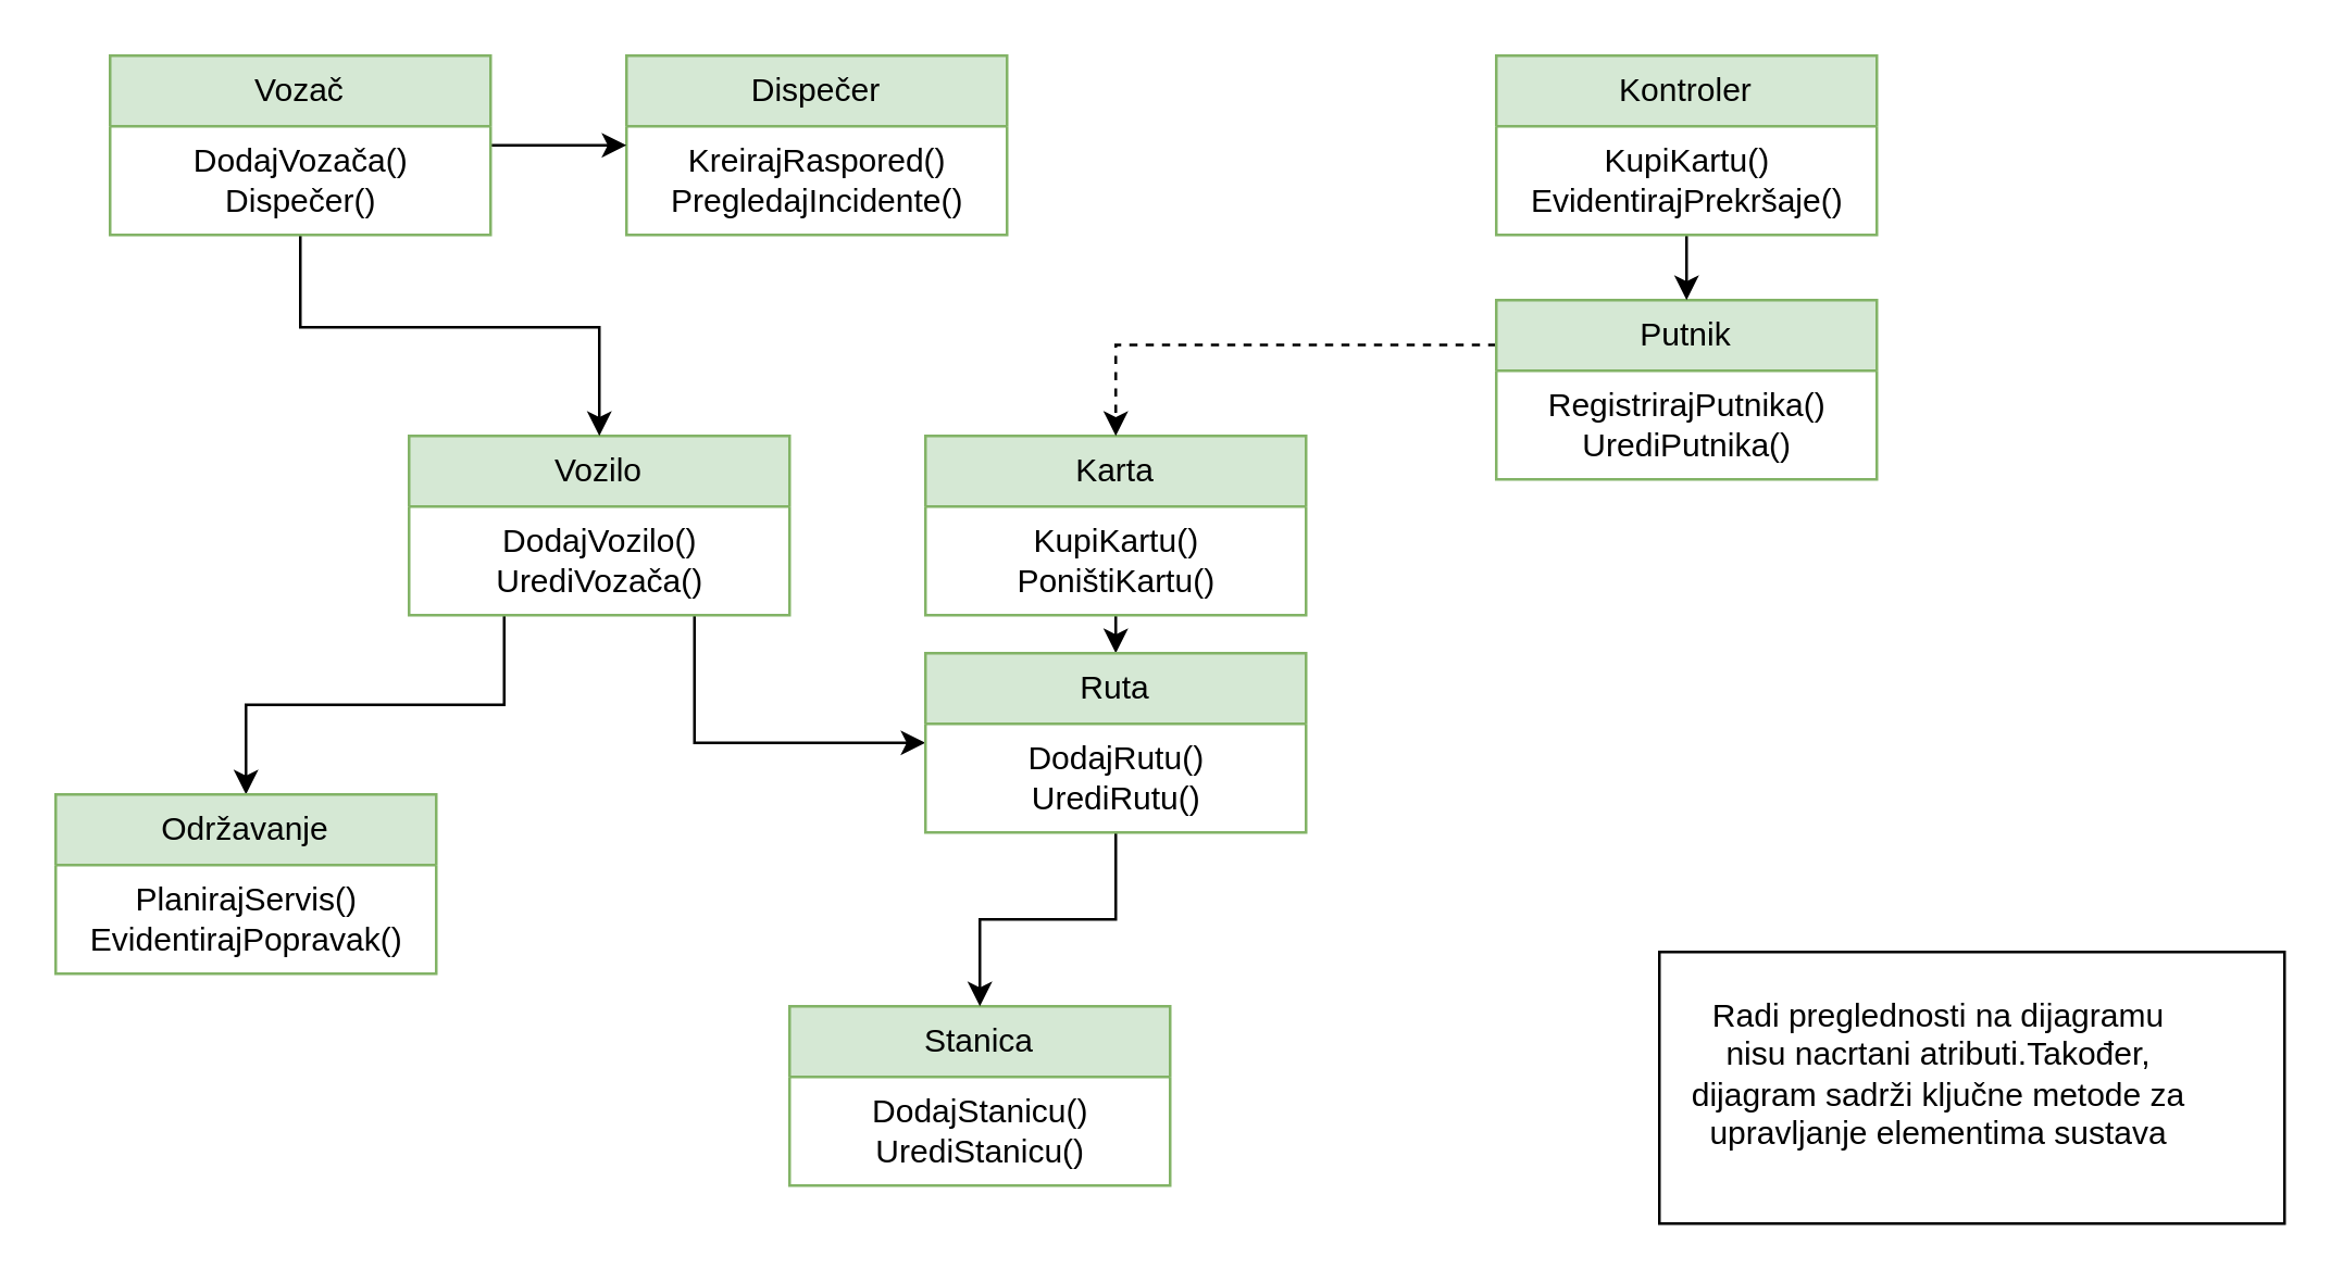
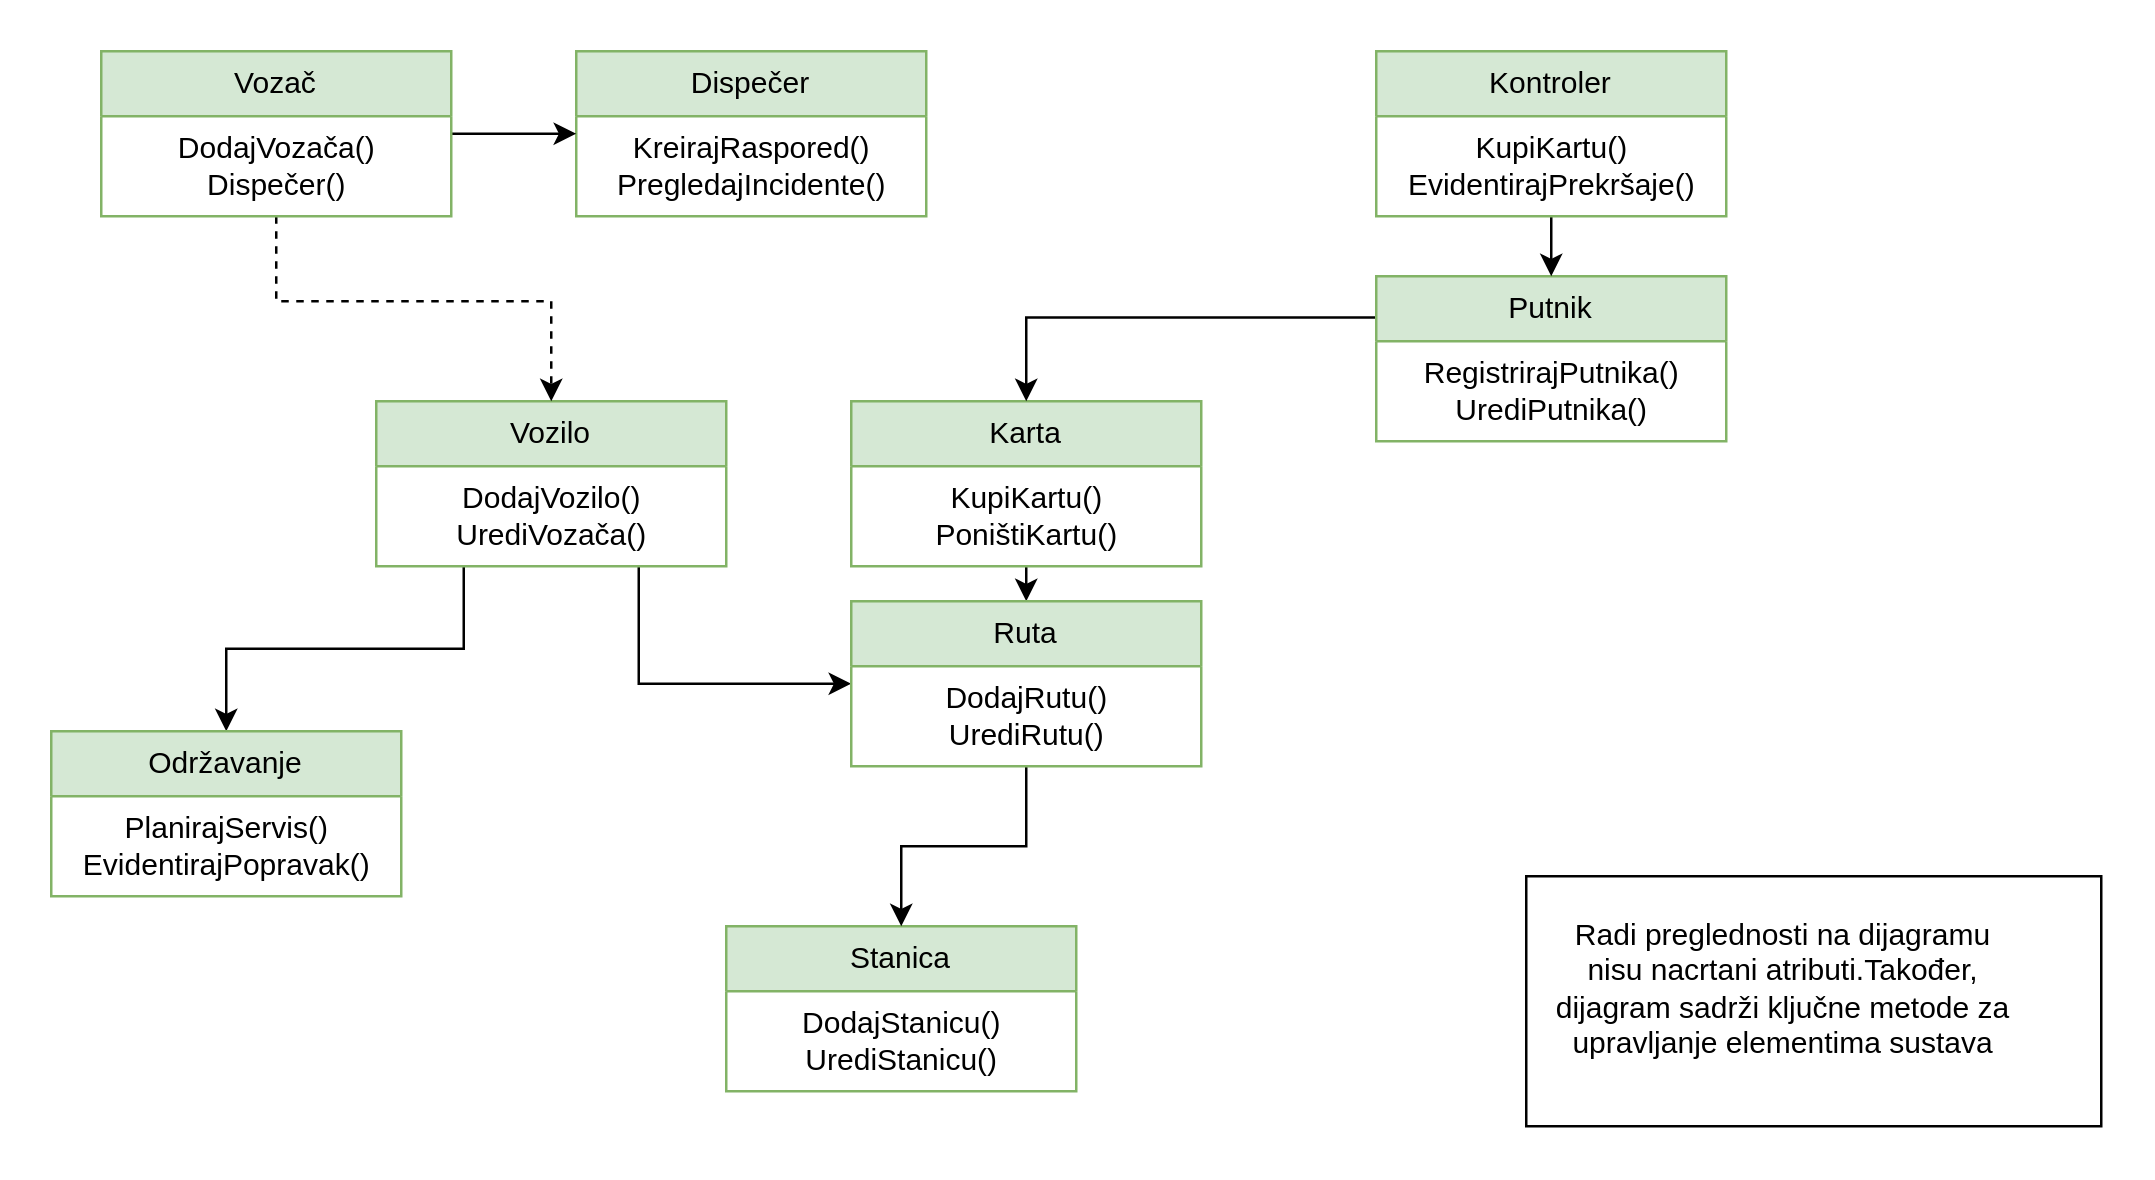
  <mxCell id="0" />
  <mxCell id="1" parent="0" />
  <mxCell id="2" style="edgeStyle=orthogonalEdgeStyle;rounded=0;orthogonalLoop=1;jettySize=auto;html=1;exitX=0.25;exitY=1;exitDx=0;exitDy=0;" edge="1" parent="1" source="4" target="23"><mxGeometry relative="1" as="geometry" /></mxCell>
  <mxCell id="3" style="edgeStyle=orthogonalEdgeStyle;rounded=0;orthogonalLoop=1;jettySize=auto;html=1;exitX=0.75;exitY=1;exitDx=0;exitDy=0;entryX=0;entryY=0.5;entryDx=0;entryDy=0;" edge="1" parent="1" source="4" target="17"><mxGeometry relative="1" as="geometry" /></mxCell>
  <mxCell id="4" value="Vozilo" style="swimlane;fontStyle=0;childLayout=stackLayout;horizontal=1;startSize=26;fillColor=#d5e8d4;horizontalStack=0;resizeParent=1;resizeParentMax=0;resizeLast=0;collapsible=1;marginBottom=0;whiteSpace=wrap;html=1;strokeColor=#82b366;" vertex="1" parent="1"><mxGeometry x="150" y="160" width="140" height="66" as="geometry" /></mxCell>
  <mxCell id="5" value="DodajVozilo()&lt;div&gt;UrediVozača()&lt;/div&gt;" style="text;html=1;align=center;verticalAlign=middle;resizable=0;points=[];autosize=1;strokeColor=none;fillColor=none;" vertex="1" parent="4"><mxGeometry y="26" width="140" height="40" as="geometry" /></mxCell>
  <mxCell id="6" value="Stanica" style="swimlane;fontStyle=0;childLayout=stackLayout;horizontal=1;startSize=26;fillColor=#d5e8d4;horizontalStack=0;resizeParent=1;resizeParentMax=0;resizeLast=0;collapsible=1;marginBottom=0;whiteSpace=wrap;html=1;strokeColor=#82b366;" vertex="1" parent="1"><mxGeometry x="290" y="370" width="140" height="66" as="geometry" /></mxCell>
  <mxCell id="7" value="DodajStanicu()&lt;div&gt;UrediStanicu()&lt;/div&gt;" style="text;html=1;align=center;verticalAlign=middle;resizable=0;points=[];autosize=1;" vertex="1" parent="6"><mxGeometry y="26" width="140" height="40" as="geometry" /></mxCell>
  <mxCell id="8" value="Dispečer" style="swimlane;fontStyle=0;childLayout=stackLayout;horizontal=1;startSize=26;fillColor=#d5e8d4;horizontalStack=0;resizeParent=1;resizeParentMax=0;resizeLast=0;collapsible=1;marginBottom=0;whiteSpace=wrap;html=1;strokeColor=#82b366;" vertex="1" parent="1"><mxGeometry x="230" y="20" width="140" height="66" as="geometry" /></mxCell>
  <mxCell id="9" value="KreirajRaspored()&lt;div&gt;PregledajIncidente()&lt;/div&gt;" style="text;html=1;align=center;verticalAlign=middle;resizable=0;points=[];autosize=1;strokeColor=none;fillColor=none;" vertex="1" parent="8"><mxGeometry y="26" width="140" height="40" as="geometry" /></mxCell>
  <mxCell id="10" style="edgeStyle=orthogonalEdgeStyle;rounded=0;orthogonalLoop=1;jettySize=auto;html=1;exitX=0.5;exitY=1;exitDx=0;exitDy=0;entryX=0.5;entryY=0;entryDx=0;entryDy=0;" edge="1" parent="1" source="11" target="17"><mxGeometry relative="1" as="geometry" /></mxCell>
  <mxCell id="11" value="Karta" style="swimlane;fontStyle=0;childLayout=stackLayout;horizontal=1;startSize=26;fillColor=#d5e8d4;horizontalStack=0;resizeParent=1;resizeParentMax=0;resizeLast=0;collapsible=1;marginBottom=0;whiteSpace=wrap;html=1;strokeColor=#82b366;" vertex="1" parent="1"><mxGeometry x="340" y="160" width="140" height="66" as="geometry" /></mxCell>
  <mxCell id="12" value="KupiKartu()&lt;div&gt;PoništiKartu()&lt;/div&gt;" style="text;html=1;align=center;verticalAlign=middle;resizable=0;points=[];autosize=1;strokeColor=none;fillColor=none;" vertex="1" parent="11"><mxGeometry y="26" width="140" height="40" as="geometry" /></mxCell>
- <mxCell id="13" style="edgeStyle=orthogonalEdgeStyle;rounded=0;orthogonalLoop=1;jettySize=auto;html=1;exitX=0;exitY=0.25;exitDx=0;exitDy=0;entryX=0.5;entryY=0;entryDx=0;entryDy=0;dashed=1;" edge="1" parent="1" source="14" target="11"><mxGeometry relative="1" as="geometry" /></mxCell>
+ <mxCell id="13" style="edgeStyle=orthogonalEdgeStyle;rounded=0;orthogonalLoop=1;jettySize=auto;html=1;exitX=0;exitY=0.25;exitDx=0;exitDy=0;entryX=0.5;entryY=0;entryDx=0;entryDy=0;" edge="1" parent="1" source="14" target="11"><mxGeometry relative="1" as="geometry" /></mxCell>
  <mxCell id="14" value="Putnik" style="swimlane;fontStyle=0;childLayout=stackLayout;horizontal=1;startSize=26;fillColor=#d5e8d4;horizontalStack=0;resizeParent=1;resizeParentMax=0;resizeLast=0;collapsible=1;marginBottom=0;whiteSpace=wrap;html=1;strokeColor=#82b366;" vertex="1" parent="1"><mxGeometry x="550" y="110" width="140" height="66" as="geometry" /></mxCell>
  <mxCell id="15" value="RegistrirajPutnika()&lt;div&gt;UrediPutnika()&lt;/div&gt;" style="text;html=1;align=center;verticalAlign=middle;resizable=0;points=[];autosize=1;strokeColor=none;fillColor=none;" vertex="1" parent="14"><mxGeometry y="26" width="140" height="40" as="geometry" /></mxCell>
  <mxCell id="16" style="edgeStyle=orthogonalEdgeStyle;rounded=0;orthogonalLoop=1;jettySize=auto;html=1;" edge="1" parent="1" source="17" target="6"><mxGeometry relative="1" as="geometry" /></mxCell>
  <mxCell id="17" value="Ruta" style="swimlane;fontStyle=0;childLayout=stackLayout;horizontal=1;startSize=26;fillColor=#d5e8d4;horizontalStack=0;resizeParent=1;resizeParentMax=0;resizeLast=0;collapsible=1;marginBottom=0;whiteSpace=wrap;html=1;strokeColor=#82b366;" vertex="1" parent="1"><mxGeometry x="340" y="240" width="140" height="66" as="geometry" /></mxCell>
  <mxCell id="18" value="DodajRutu()&lt;div&gt;UrediRutu()&lt;/div&gt;" style="text;html=1;align=center;verticalAlign=middle;resizable=0;points=[];autosize=1;strokeColor=none;fillColor=none;" vertex="1" parent="17"><mxGeometry y="26" width="140" height="40" as="geometry" /></mxCell>
- <mxCell id="19" style="edgeStyle=orthogonalEdgeStyle;rounded=0;orthogonalLoop=1;jettySize=auto;html=1;exitX=0.5;exitY=1;exitDx=0;exitDy=0;entryX=0.5;entryY=0;entryDx=0;entryDy=0;" edge="1" parent="1" source="21" target="4"><mxGeometry relative="1" as="geometry"><Array as="points"><mxPoint x="110" y="120" /><mxPoint x="220" y="120" /></Array></mxGeometry></mxCell>
+ <mxCell id="19" style="edgeStyle=orthogonalEdgeStyle;rounded=0;orthogonalLoop=1;jettySize=auto;html=1;exitX=0.5;exitY=1;exitDx=0;exitDy=0;entryX=0.5;entryY=0;entryDx=0;entryDy=0;dashed=1;" edge="1" parent="1" source="21" target="4"><mxGeometry relative="1" as="geometry"><Array as="points"><mxPoint x="110" y="120" /><mxPoint x="220" y="120" /></Array></mxGeometry></mxCell>
  <mxCell id="20" style="edgeStyle=orthogonalEdgeStyle;rounded=0;orthogonalLoop=1;jettySize=auto;html=1;entryX=0;entryY=0.5;entryDx=0;entryDy=0;" edge="1" parent="1" source="21" target="8"><mxGeometry relative="1" as="geometry" /></mxCell>
  <mxCell id="21" value="Vozač" style="swimlane;fontStyle=0;childLayout=stackLayout;horizontal=1;startSize=26;fillColor=#d5e8d4;horizontalStack=0;resizeParent=1;resizeParentMax=0;resizeLast=0;collapsible=1;marginBottom=0;whiteSpace=wrap;html=1;strokeColor=#82b366;" vertex="1" parent="1"><mxGeometry x="40" y="20" width="140" height="66" as="geometry" /></mxCell>
  <mxCell id="22" value="DodajVozača()&lt;div&gt;Dispečer()&lt;/div&gt;" style="text;html=1;align=center;verticalAlign=middle;resizable=0;points=[];autosize=1;fillColor=none;" vertex="1" parent="21"><mxGeometry y="26" width="140" height="40" as="geometry" /></mxCell>
  <mxCell id="23" value="Održavanje" style="swimlane;fontStyle=0;childLayout=stackLayout;horizontal=1;startSize=26;fillColor=#d5e8d4;horizontalStack=0;resizeParent=1;resizeParentMax=0;resizeLast=0;collapsible=1;marginBottom=0;whiteSpace=wrap;html=1;strokeColor=#82b366;" vertex="1" parent="1"><mxGeometry x="20" y="292" width="140" height="66" as="geometry" /></mxCell>
  <mxCell id="24" value="PlanirajServis()&lt;div&gt;EvidentirajPopravak()&lt;/div&gt;" style="text;html=1;align=center;verticalAlign=middle;resizable=0;points=[];autosize=1;strokeColor=none;fillColor=none;" vertex="1" parent="23"><mxGeometry y="26" width="140" height="40" as="geometry" /></mxCell>
  <mxCell id="25" style="edgeStyle=orthogonalEdgeStyle;rounded=0;orthogonalLoop=1;jettySize=auto;html=1;entryX=0.5;entryY=0;entryDx=0;entryDy=0;" edge="1" parent="1" source="26" target="14"><mxGeometry relative="1" as="geometry" /></mxCell>
  <mxCell id="26" value="Kontroler" style="swimlane;fontStyle=0;childLayout=stackLayout;horizontal=1;startSize=26;fillColor=#d5e8d4;horizontalStack=0;resizeParent=1;resizeParentMax=0;resizeLast=0;collapsible=1;marginBottom=0;whiteSpace=wrap;html=1;strokeColor=#82b366;" vertex="1" parent="1"><mxGeometry x="550" y="20" width="140" height="66" as="geometry" /></mxCell>
  <mxCell id="27" value="KupiKartu()&lt;div&gt;EvidentirajPrekršaje()&lt;/div&gt;" style="text;html=1;align=center;verticalAlign=middle;resizable=0;points=[];autosize=1;strokeColor=none;fillColor=none;" vertex="1" parent="26"><mxGeometry y="26" width="140" height="40" as="geometry" /></mxCell>
  <mxCell id="28" value="" style="rounded=0;whiteSpace=wrap;html=1;" vertex="1" parent="1"><mxGeometry x="610" y="350" width="230" height="100" as="geometry" /></mxCell>
  <mxCell id="29" value="Radi preglednosti na dijagramu nisu nacrtani atributi.Također, dijagram sadrži ključne metode za upravljanje elementima sustava" style="text;html=1;align=center;verticalAlign=middle;whiteSpace=wrap;rounded=0;" vertex="1" parent="1"><mxGeometry x="620" y="380" width="186" height="30" as="geometry" /></mxCell>
